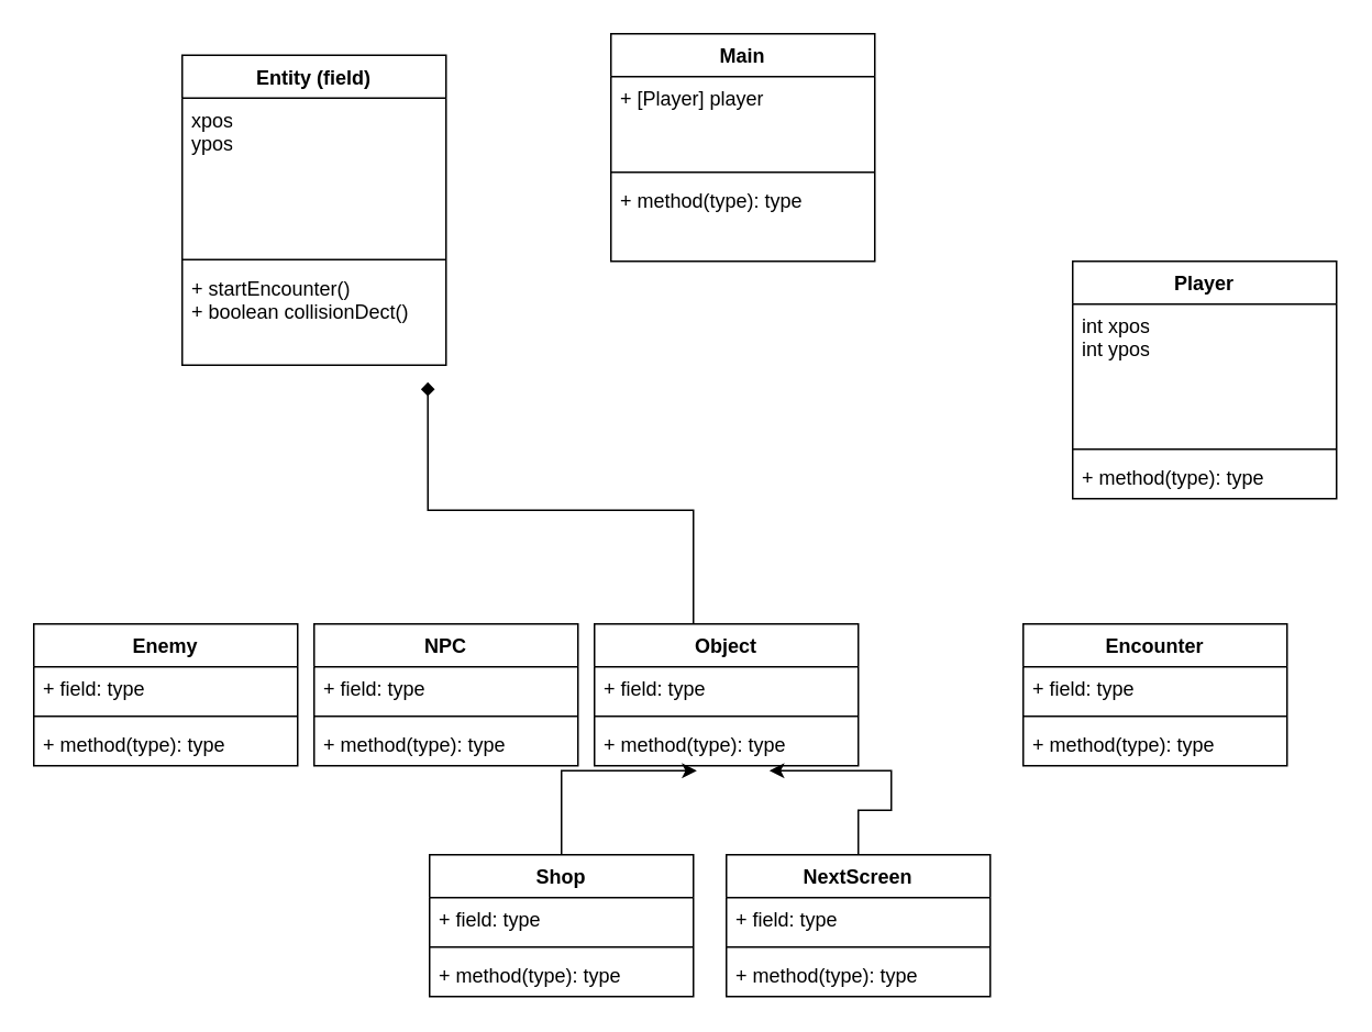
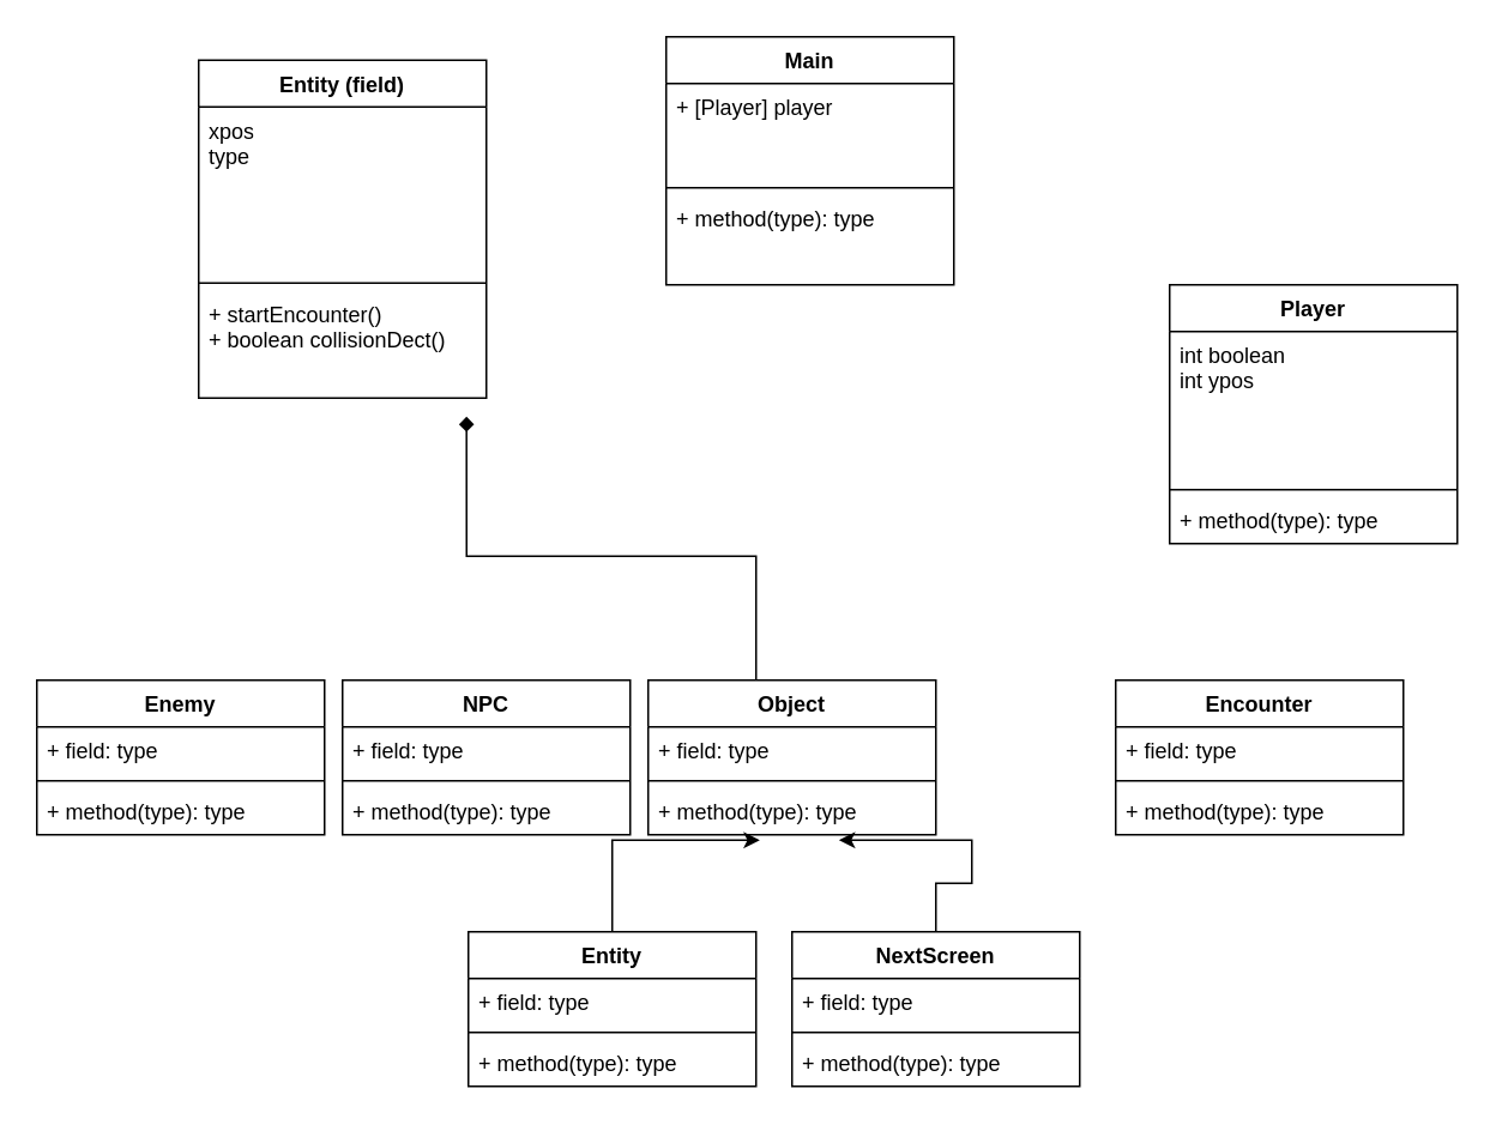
  <mxCell id="0" />
  <mxCell id="1" parent="0" />
  <mxCell id="2" value="Entity (field)" style="swimlane;fontStyle=1;align=center;verticalAlign=top;childLayout=stackLayout;horizontal=1;startSize=26;horizontalStack=0;resizeParent=1;resizeParentMax=0;resizeLast=0;collapsible=1;marginBottom=0;whiteSpace=wrap;html=1;" vertex="1" parent="1"><mxGeometry x="110" y="33" width="160" height="188" as="geometry" /></mxCell>
- <mxCell id="3" value="xpos&lt;br&gt;ypos&lt;br&gt;" style="text;strokeColor=none;fillColor=none;align=left;verticalAlign=top;spacingLeft=4;spacingRight=4;overflow=hidden;rotatable=0;points=[[0,0.5],[1,0.5]];portConstraint=eastwest;whiteSpace=wrap;html=1;" vertex="1" parent="2"><mxGeometry y="26" width="160" height="94" as="geometry" /></mxCell>
+ <mxCell id="3" value="xpos&lt;br&gt;type&lt;br&gt;" style="text;strokeColor=none;fillColor=none;align=left;verticalAlign=top;spacingLeft=4;spacingRight=4;overflow=hidden;rotatable=0;points=[[0,0.5],[1,0.5]];portConstraint=eastwest;whiteSpace=wrap;html=1;" vertex="1" parent="2"><mxGeometry y="26" width="160" height="94" as="geometry" /></mxCell>
  <mxCell id="4" value="" style="line;strokeWidth=1;fillColor=none;align=left;verticalAlign=middle;spacingTop=-1;spacingLeft=3;spacingRight=3;rotatable=0;labelPosition=right;points=[];portConstraint=eastwest;strokeColor=inherit;" vertex="1" parent="2"><mxGeometry y="120" width="160" height="8" as="geometry" /></mxCell>
  <mxCell id="5" value="+ startEncounter()&lt;br&gt;+ boolean collisionDect()&lt;br&gt;" style="text;strokeColor=none;fillColor=none;align=left;verticalAlign=top;spacingLeft=4;spacingRight=4;overflow=hidden;rotatable=0;points=[[0,0.5],[1,0.5]];portConstraint=eastwest;whiteSpace=wrap;html=1;" vertex="1" parent="2"><mxGeometry y="128" width="160" height="60" as="geometry" /></mxCell>
  <mxCell id="6" value="Encounter" style="swimlane;fontStyle=1;align=center;verticalAlign=top;childLayout=stackLayout;horizontal=1;startSize=26;horizontalStack=0;resizeParent=1;resizeParentMax=0;resizeLast=0;collapsible=1;marginBottom=0;whiteSpace=wrap;html=1;" vertex="1" parent="1"><mxGeometry x="620" y="378" width="160" height="86" as="geometry" /></mxCell>
  <mxCell id="7" value="+ field: type" style="text;strokeColor=none;fillColor=none;align=left;verticalAlign=top;spacingLeft=4;spacingRight=4;overflow=hidden;rotatable=0;points=[[0,0.5],[1,0.5]];portConstraint=eastwest;whiteSpace=wrap;html=1;" vertex="1" parent="6"><mxGeometry y="26" width="160" height="26" as="geometry" /></mxCell>
  <mxCell id="8" value="" style="line;strokeWidth=1;fillColor=none;align=left;verticalAlign=middle;spacingTop=-1;spacingLeft=3;spacingRight=3;rotatable=0;labelPosition=right;points=[];portConstraint=eastwest;strokeColor=inherit;" vertex="1" parent="6"><mxGeometry y="52" width="160" height="8" as="geometry" /></mxCell>
  <mxCell id="9" value="+ method(type): type" style="text;strokeColor=none;fillColor=none;align=left;verticalAlign=top;spacingLeft=4;spacingRight=4;overflow=hidden;rotatable=0;points=[[0,0.5],[1,0.5]];portConstraint=eastwest;whiteSpace=wrap;html=1;" vertex="1" parent="6"><mxGeometry y="60" width="160" height="26" as="geometry" /></mxCell>
  <mxCell id="10" value="Enemy" style="swimlane;fontStyle=1;align=center;verticalAlign=top;childLayout=stackLayout;horizontal=1;startSize=26;horizontalStack=0;resizeParent=1;resizeParentMax=0;resizeLast=0;collapsible=1;marginBottom=0;whiteSpace=wrap;html=1;" vertex="1" parent="1"><mxGeometry x="20" y="378" width="160" height="86" as="geometry" /></mxCell>
  <mxCell id="11" value="+ field: type" style="text;strokeColor=none;fillColor=none;align=left;verticalAlign=top;spacingLeft=4;spacingRight=4;overflow=hidden;rotatable=0;points=[[0,0.5],[1,0.5]];portConstraint=eastwest;whiteSpace=wrap;html=1;" vertex="1" parent="10"><mxGeometry y="26" width="160" height="26" as="geometry" /></mxCell>
  <mxCell id="12" value="" style="line;strokeWidth=1;fillColor=none;align=left;verticalAlign=middle;spacingTop=-1;spacingLeft=3;spacingRight=3;rotatable=0;labelPosition=right;points=[];portConstraint=eastwest;strokeColor=inherit;" vertex="1" parent="10"><mxGeometry y="52" width="160" height="8" as="geometry" /></mxCell>
  <mxCell id="13" value="+ method(type): type" style="text;strokeColor=none;fillColor=none;align=left;verticalAlign=top;spacingLeft=4;spacingRight=4;overflow=hidden;rotatable=0;points=[[0,0.5],[1,0.5]];portConstraint=eastwest;whiteSpace=wrap;html=1;" vertex="1" parent="10"><mxGeometry y="60" width="160" height="26" as="geometry" /></mxCell>
  <mxCell id="14" value="NPC" style="swimlane;fontStyle=1;align=center;verticalAlign=top;childLayout=stackLayout;horizontal=1;startSize=26;horizontalStack=0;resizeParent=1;resizeParentMax=0;resizeLast=0;collapsible=1;marginBottom=0;whiteSpace=wrap;html=1;" vertex="1" parent="1"><mxGeometry x="190" y="378" width="160" height="86" as="geometry" /></mxCell>
  <mxCell id="15" value="+ field: type" style="text;strokeColor=none;fillColor=none;align=left;verticalAlign=top;spacingLeft=4;spacingRight=4;overflow=hidden;rotatable=0;points=[[0,0.5],[1,0.5]];portConstraint=eastwest;whiteSpace=wrap;html=1;" vertex="1" parent="14"><mxGeometry y="26" width="160" height="26" as="geometry" /></mxCell>
  <mxCell id="16" value="" style="line;strokeWidth=1;fillColor=none;align=left;verticalAlign=middle;spacingTop=-1;spacingLeft=3;spacingRight=3;rotatable=0;labelPosition=right;points=[];portConstraint=eastwest;strokeColor=inherit;" vertex="1" parent="14"><mxGeometry y="52" width="160" height="8" as="geometry" /></mxCell>
  <mxCell id="17" value="+ method(type): type" style="text;strokeColor=none;fillColor=none;align=left;verticalAlign=top;spacingLeft=4;spacingRight=4;overflow=hidden;rotatable=0;points=[[0,0.5],[1,0.5]];portConstraint=eastwest;whiteSpace=wrap;html=1;" vertex="1" parent="14"><mxGeometry y="60" width="160" height="26" as="geometry" /></mxCell>
  <mxCell id="18" value="Object" style="swimlane;fontStyle=1;align=center;verticalAlign=top;childLayout=stackLayout;horizontal=1;startSize=26;horizontalStack=0;resizeParent=1;resizeParentMax=0;resizeLast=0;collapsible=1;marginBottom=0;whiteSpace=wrap;html=1;" vertex="1" parent="1"><mxGeometry x="360" y="378" width="160" height="86" as="geometry" /></mxCell>
  <mxCell id="19" value="+ field: type" style="text;strokeColor=none;fillColor=none;align=left;verticalAlign=top;spacingLeft=4;spacingRight=4;overflow=hidden;rotatable=0;points=[[0,0.5],[1,0.5]];portConstraint=eastwest;whiteSpace=wrap;html=1;" vertex="1" parent="18"><mxGeometry y="26" width="160" height="26" as="geometry" /></mxCell>
  <mxCell id="20" value="" style="line;strokeWidth=1;fillColor=none;align=left;verticalAlign=middle;spacingTop=-1;spacingLeft=3;spacingRight=3;rotatable=0;labelPosition=right;points=[];portConstraint=eastwest;strokeColor=inherit;" vertex="1" parent="18"><mxGeometry y="52" width="160" height="8" as="geometry" /></mxCell>
  <mxCell id="21" value="+ method(type): type" style="text;strokeColor=none;fillColor=none;align=left;verticalAlign=top;spacingLeft=4;spacingRight=4;overflow=hidden;rotatable=0;points=[[0,0.5],[1,0.5]];portConstraint=eastwest;whiteSpace=wrap;html=1;" vertex="1" parent="18"><mxGeometry y="60" width="160" height="26" as="geometry" /></mxCell>
  <mxCell id="22" value="Player" style="swimlane;fontStyle=1;align=center;verticalAlign=top;childLayout=stackLayout;horizontal=1;startSize=26;horizontalStack=0;resizeParent=1;resizeParentMax=0;resizeLast=0;collapsible=1;marginBottom=0;whiteSpace=wrap;html=1;" vertex="1" parent="1"><mxGeometry x="650" y="158" width="160" height="144" as="geometry" /></mxCell>
- <mxCell id="23" value="int xpos&lt;br&gt;int ypos&lt;br&gt;" style="text;strokeColor=none;fillColor=none;align=left;verticalAlign=top;spacingLeft=4;spacingRight=4;overflow=hidden;rotatable=0;points=[[0,0.5],[1,0.5]];portConstraint=eastwest;whiteSpace=wrap;html=1;" vertex="1" parent="22"><mxGeometry y="26" width="160" height="84" as="geometry" /></mxCell>
+ <mxCell id="23" value="int boolean&lt;br&gt;int ypos&lt;br&gt;" style="text;strokeColor=none;fillColor=none;align=left;verticalAlign=top;spacingLeft=4;spacingRight=4;overflow=hidden;rotatable=0;points=[[0,0.5],[1,0.5]];portConstraint=eastwest;whiteSpace=wrap;html=1;" vertex="1" parent="22"><mxGeometry y="26" width="160" height="84" as="geometry" /></mxCell>
  <mxCell id="24" value="" style="line;strokeWidth=1;fillColor=none;align=left;verticalAlign=middle;spacingTop=-1;spacingLeft=3;spacingRight=3;rotatable=0;labelPosition=right;points=[];portConstraint=eastwest;strokeColor=inherit;" vertex="1" parent="22"><mxGeometry y="110" width="160" height="8" as="geometry" /></mxCell>
  <mxCell id="25" value="+ method(type): type" style="text;strokeColor=none;fillColor=none;align=left;verticalAlign=top;spacingLeft=4;spacingRight=4;overflow=hidden;rotatable=0;points=[[0,0.5],[1,0.5]];portConstraint=eastwest;whiteSpace=wrap;html=1;" vertex="1" parent="22"><mxGeometry y="118" width="160" height="26" as="geometry" /></mxCell>
  <mxCell id="26" style="edgeStyle=orthogonalEdgeStyle;rounded=0;orthogonalLoop=1;jettySize=auto;html=1;entryX=0.931;entryY=1.173;entryDx=0;entryDy=0;entryPerimeter=0;endArrow=diamond;" edge="1" parent="1" source="18" target="5"><mxGeometry relative="1" as="geometry"><Array as="points"><mxPoint x="420" y="309" /></Array></mxGeometry></mxCell>
  <mxCell id="27" value="Main" style="swimlane;fontStyle=1;align=center;verticalAlign=top;childLayout=stackLayout;horizontal=1;startSize=26;horizontalStack=0;resizeParent=1;resizeParentMax=0;resizeLast=0;collapsible=1;marginBottom=0;whiteSpace=wrap;html=1;" vertex="1" parent="1"><mxGeometry x="370" y="20" width="160" height="138" as="geometry" /></mxCell>
  <mxCell id="28" value="+ [Player] player&lt;br&gt;" style="text;strokeColor=none;fillColor=none;align=left;verticalAlign=top;spacingLeft=4;spacingRight=4;overflow=hidden;rotatable=0;points=[[0,0.5],[1,0.5]];portConstraint=eastwest;whiteSpace=wrap;html=1;" vertex="1" parent="27"><mxGeometry y="26" width="160" height="54" as="geometry" /></mxCell>
  <mxCell id="29" value="" style="line;strokeWidth=1;fillColor=none;align=left;verticalAlign=middle;spacingTop=-1;spacingLeft=3;spacingRight=3;rotatable=0;labelPosition=right;points=[];portConstraint=eastwest;strokeColor=inherit;" vertex="1" parent="27"><mxGeometry y="80" width="160" height="8" as="geometry" /></mxCell>
  <mxCell id="30" value="+ method(type): type" style="text;strokeColor=none;fillColor=none;align=left;verticalAlign=top;spacingLeft=4;spacingRight=4;overflow=hidden;rotatable=0;points=[[0,0.5],[1,0.5]];portConstraint=eastwest;whiteSpace=wrap;html=1;" vertex="1" parent="27"><mxGeometry y="88" width="160" height="50" as="geometry" /></mxCell>
  <mxCell id="31" value="NextScreen" style="swimlane;fontStyle=1;align=center;verticalAlign=top;childLayout=stackLayout;horizontal=1;startSize=26;horizontalStack=0;resizeParent=1;resizeParentMax=0;resizeLast=0;collapsible=1;marginBottom=0;whiteSpace=wrap;html=1;" vertex="1" parent="1"><mxGeometry x="440" y="518" width="160" height="86" as="geometry" /></mxCell>
  <mxCell id="32" value="+ field: type" style="text;strokeColor=none;fillColor=none;align=left;verticalAlign=top;spacingLeft=4;spacingRight=4;overflow=hidden;rotatable=0;points=[[0,0.5],[1,0.5]];portConstraint=eastwest;whiteSpace=wrap;html=1;" vertex="1" parent="31"><mxGeometry y="26" width="160" height="26" as="geometry" /></mxCell>
  <mxCell id="33" value="" style="line;strokeWidth=1;fillColor=none;align=left;verticalAlign=middle;spacingTop=-1;spacingLeft=3;spacingRight=3;rotatable=0;labelPosition=right;points=[];portConstraint=eastwest;strokeColor=inherit;" vertex="1" parent="31"><mxGeometry y="52" width="160" height="8" as="geometry" /></mxCell>
  <mxCell id="34" value="+ method(type): type" style="text;strokeColor=none;fillColor=none;align=left;verticalAlign=top;spacingLeft=4;spacingRight=4;overflow=hidden;rotatable=0;points=[[0,0.5],[1,0.5]];portConstraint=eastwest;whiteSpace=wrap;html=1;" vertex="1" parent="31"><mxGeometry y="60" width="160" height="26" as="geometry" /></mxCell>
- <mxCell id="35" value="Shop" style="swimlane;fontStyle=1;align=center;verticalAlign=top;childLayout=stackLayout;horizontal=1;startSize=26;horizontalStack=0;resizeParent=1;resizeParentMax=0;resizeLast=0;collapsible=1;marginBottom=0;whiteSpace=wrap;html=1;" vertex="1" parent="1"><mxGeometry x="260" y="518" width="160" height="86" as="geometry" /></mxCell>
+ <mxCell id="35" value="Entity" style="swimlane;fontStyle=1;align=center;verticalAlign=top;childLayout=stackLayout;horizontal=1;startSize=26;horizontalStack=0;resizeParent=1;resizeParentMax=0;resizeLast=0;collapsible=1;marginBottom=0;whiteSpace=wrap;html=1;" vertex="1" parent="1"><mxGeometry x="260" y="518" width="160" height="86" as="geometry" /></mxCell>
  <mxCell id="36" value="+ field: type" style="text;strokeColor=none;fillColor=none;align=left;verticalAlign=top;spacingLeft=4;spacingRight=4;overflow=hidden;rotatable=0;points=[[0,0.5],[1,0.5]];portConstraint=eastwest;whiteSpace=wrap;html=1;" vertex="1" parent="35"><mxGeometry y="26" width="160" height="26" as="geometry" /></mxCell>
  <mxCell id="37" value="" style="line;strokeWidth=1;fillColor=none;align=left;verticalAlign=middle;spacingTop=-1;spacingLeft=3;spacingRight=3;rotatable=0;labelPosition=right;points=[];portConstraint=eastwest;strokeColor=inherit;" vertex="1" parent="35"><mxGeometry y="52" width="160" height="8" as="geometry" /></mxCell>
  <mxCell id="38" value="+ method(type): type" style="text;strokeColor=none;fillColor=none;align=left;verticalAlign=top;spacingLeft=4;spacingRight=4;overflow=hidden;rotatable=0;points=[[0,0.5],[1,0.5]];portConstraint=eastwest;whiteSpace=wrap;html=1;" vertex="1" parent="35"><mxGeometry y="60" width="160" height="26" as="geometry" /></mxCell>
  <mxCell id="39" style="edgeStyle=orthogonalEdgeStyle;rounded=0;orthogonalLoop=1;jettySize=auto;html=1;entryX=0.388;entryY=1.115;entryDx=0;entryDy=0;entryPerimeter=0;" edge="1" parent="1" source="35" target="21"><mxGeometry relative="1" as="geometry" /></mxCell>
  <mxCell id="40" style="edgeStyle=orthogonalEdgeStyle;rounded=0;orthogonalLoop=1;jettySize=auto;html=1;entryX=0.663;entryY=1.115;entryDx=0;entryDy=0;entryPerimeter=0;" edge="1" parent="1" source="31" target="21"><mxGeometry relative="1" as="geometry" /></mxCell>
